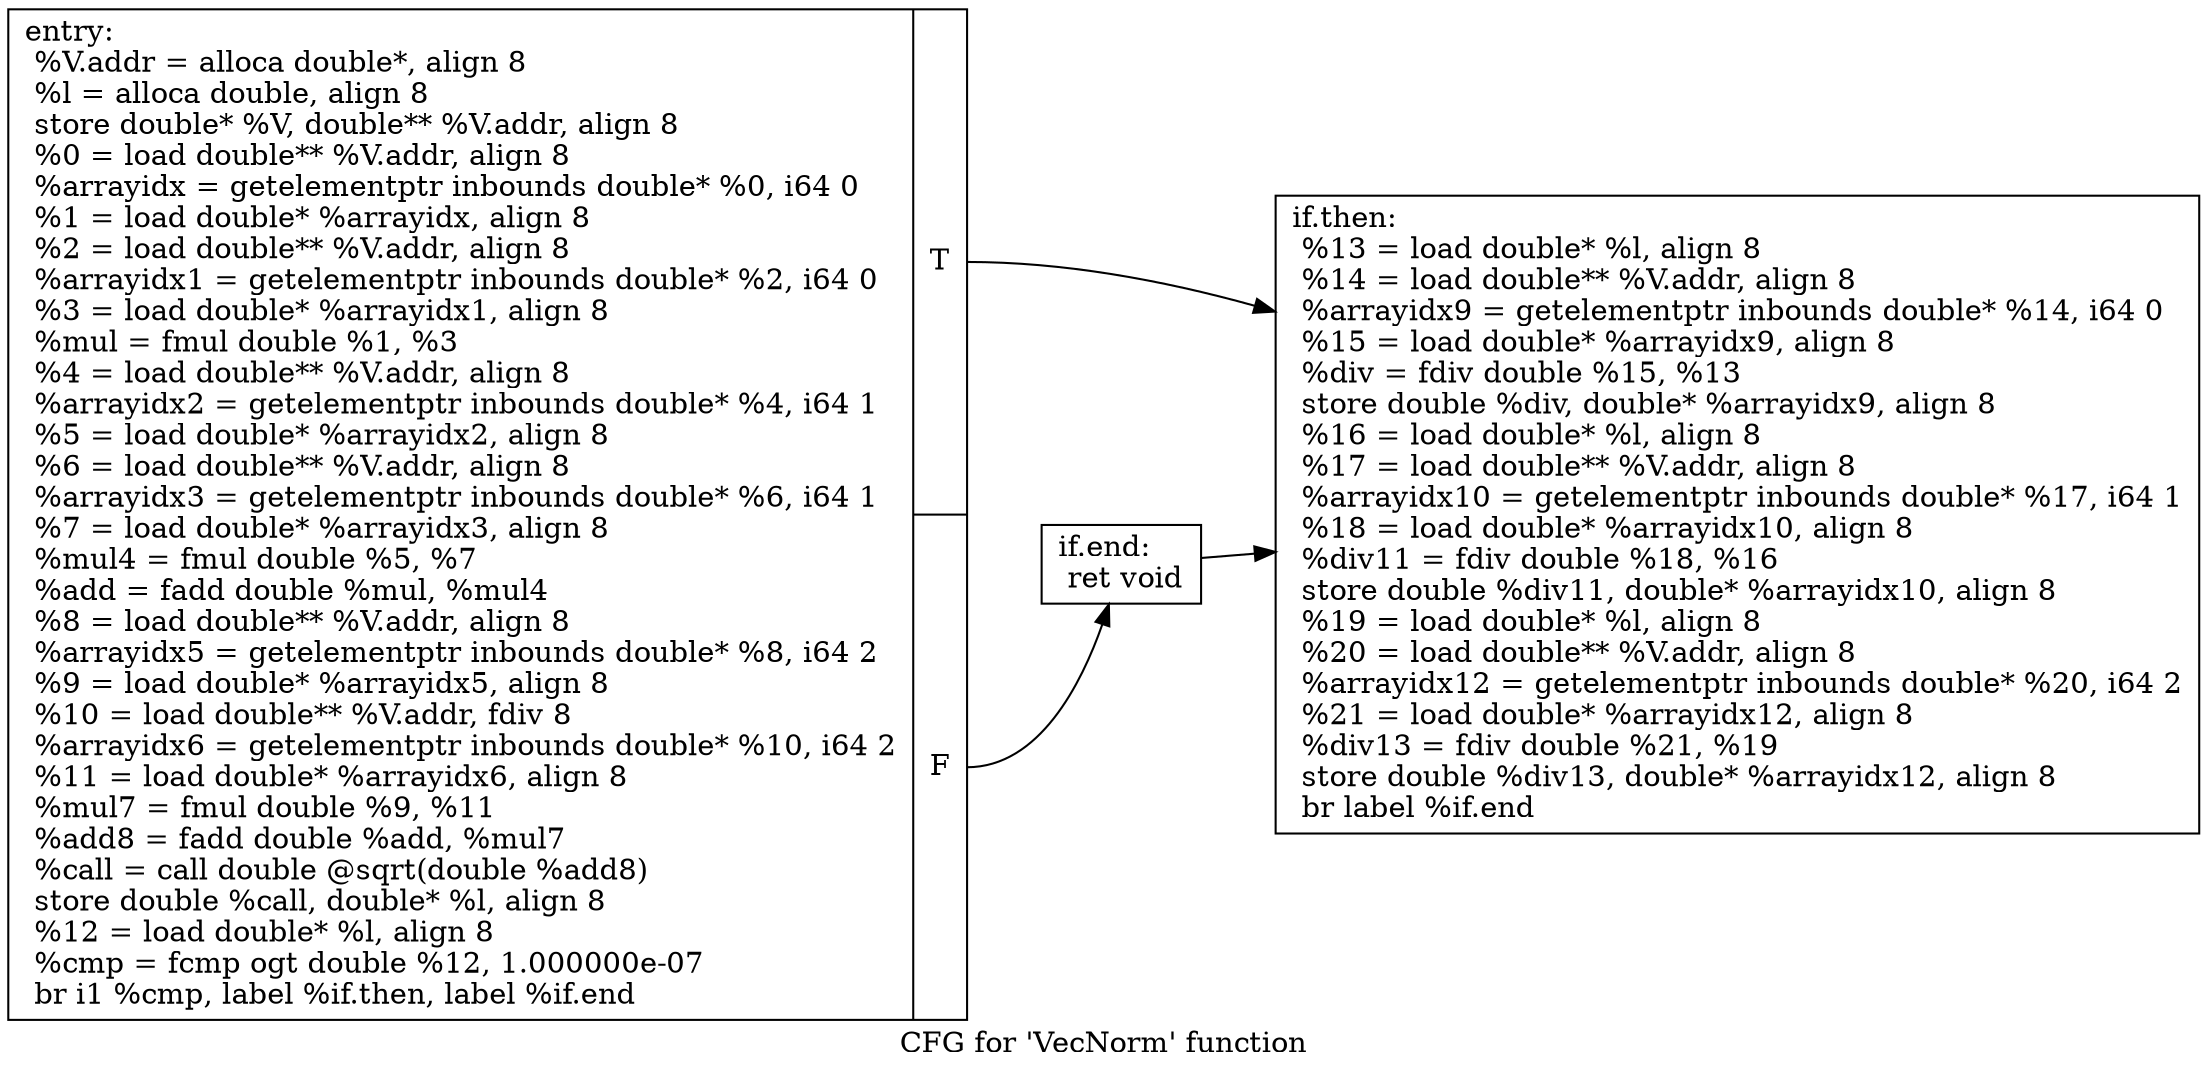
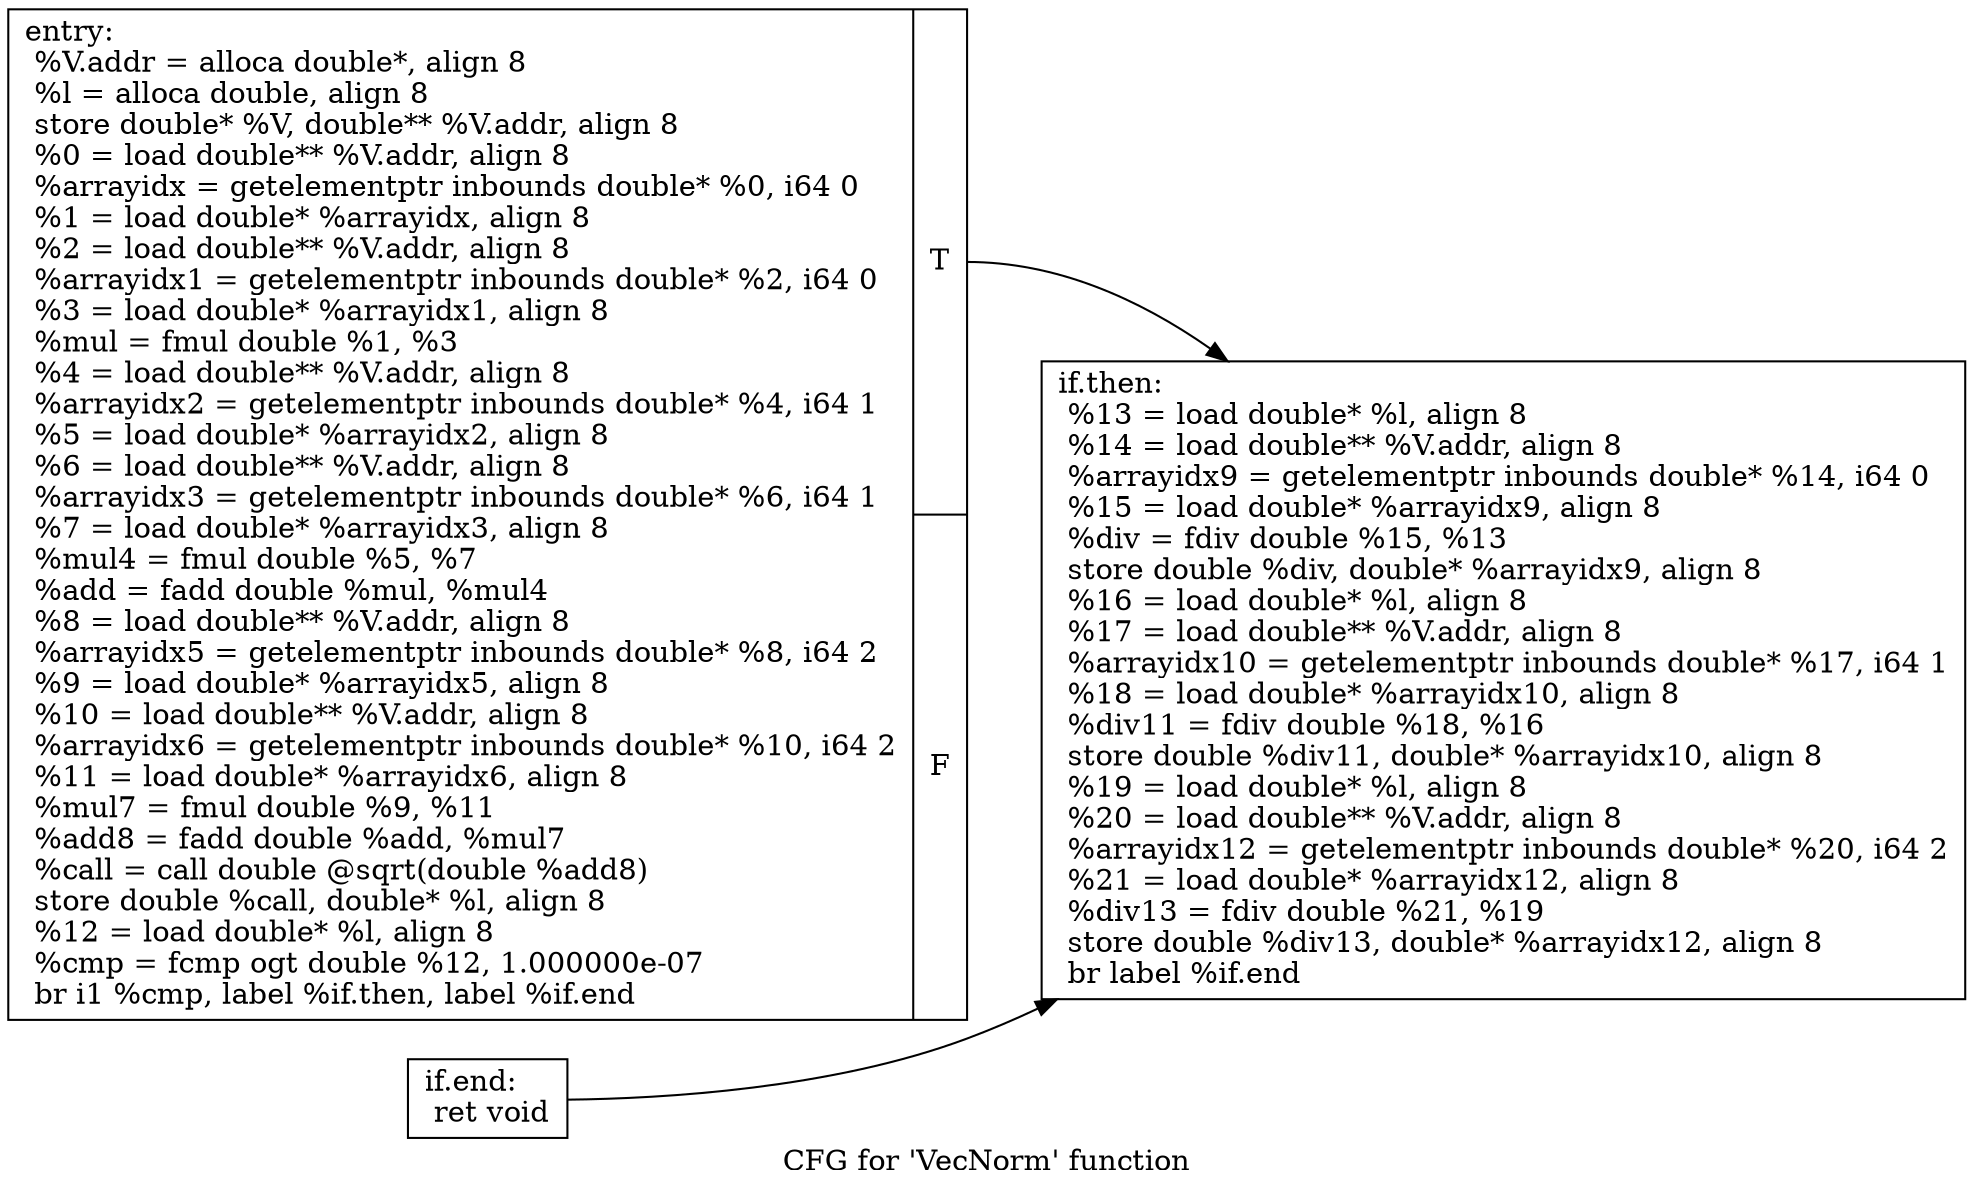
  digraph {
    label="CFG for 'VecNorm' function"
    rankdir=LR
    node [shape=record]
-   n1 [label="{entry:\l  %V.addr = alloca double*, align 8\l  %l = alloca double, align 8\l  store double* %V, double** %V.addr, align 8\l  %0 = load double** %V.addr, align 8\l  %arrayidx = getelementptr inbounds double* %0, i64 0\l  %1 = load double* %arrayidx, align 8\l  %2 = load double** %V.addr, align 8\l  %arrayidx1 = getelementptr inbounds double* %2, i64 0\l  %3 = load double* %arrayidx1, align 8\l  %mul = fmul double %1, %3\l  %4 = load double** %V.addr, align 8\l  %arrayidx2 = getelementptr inbounds double* %4, i64 1\l  %5 = load double* %arrayidx2, align 8\l  %6 = load double** %V.addr, align 8\l  %arrayidx3 = getelementptr inbounds double* %6, i64 1\l  %7 = load double* %arrayidx3, align 8\l  %mul4 = fmul double %5, %7\l  %add = fadd double %mul, %mul4\l  %8 = load double** %V.addr, align 8\l  %arrayidx5 = getelementptr inbounds double* %8, i64 2\l  %9 = load double* %arrayidx5, align 8\l  %10 = load double** %V.addr, fdiv 8\l  %arrayidx6 = getelementptr inbounds double* %10, i64 2\l  %11 = load double* %arrayidx6, align 8\l  %mul7 = fmul double %9, %11\l  %add8 = fadd double %add, %mul7\l  %call = call double @sqrt(double %add8)\l  store double %call, double* %l, align 8\l  %12 = load double* %l, align 8\l  %cmp = fcmp ogt double %12, 1.000000e-07\l  br i1 %cmp, label %if.then, label %if.end\l|{<s0>T|<s1>F}}"]
+   n1 [label="{entry:\l  %V.addr = alloca double*, align 8\l  %l = alloca double, align 8\l  store double* %V, double** %V.addr, align 8\l  %0 = load double** %V.addr, align 8\l  %arrayidx = getelementptr inbounds double* %0, i64 0\l  %1 = load double* %arrayidx, align 8\l  %2 = load double** %V.addr, align 8\l  %arrayidx1 = getelementptr inbounds double* %2, i64 0\l  %3 = load double* %arrayidx1, align 8\l  %mul = fmul double %1, %3\l  %4 = load double** %V.addr, align 8\l  %arrayidx2 = getelementptr inbounds double* %4, i64 1\l  %5 = load double* %arrayidx2, align 8\l  %6 = load double** %V.addr, align 8\l  %arrayidx3 = getelementptr inbounds double* %6, i64 1\l  %7 = load double* %arrayidx3, align 8\l  %mul4 = fmul double %5, %7\l  %add = fadd double %mul, %mul4\l  %8 = load double** %V.addr, align 8\l  %arrayidx5 = getelementptr inbounds double* %8, i64 2\l  %9 = load double* %arrayidx5, align 8\l  %10 = load double** %V.addr, align 8\l  %arrayidx6 = getelementptr inbounds double* %10, i64 2\l  %11 = load double* %arrayidx6, align 8\l  %mul7 = fmul double %9, %11\l  %add8 = fadd double %add, %mul7\l  %call = call double @sqrt(double %add8)\l  store double %call, double* %l, align 8\l  %12 = load double* %l, align 8\l  %cmp = fcmp ogt double %12, 1.000000e-07\l  br i1 %cmp, label %if.then, label %if.end\l|{<s0>T|<s1>F}}"]
    n2 [label="{if.then:                                          \l  %13 = load double* %l, align 8\l  %14 = load double** %V.addr, align 8\l  %arrayidx9 = getelementptr inbounds double* %14, i64 0\l  %15 = load double* %arrayidx9, align 8\l  %div = fdiv double %15, %13\l  store double %div, double* %arrayidx9, align 8\l  %16 = load double* %l, align 8\l  %17 = load double** %V.addr, align 8\l  %arrayidx10 = getelementptr inbounds double* %17, i64 1\l  %18 = load double* %arrayidx10, align 8\l  %div11 = fdiv double %18, %16\l  store double %div11, double* %arrayidx10, align 8\l  %19 = load double* %l, align 8\l  %20 = load double** %V.addr, align 8\l  %arrayidx12 = getelementptr inbounds double* %20, i64 2\l  %21 = load double* %arrayidx12, align 8\l  %div13 = fdiv double %21, %19\l  store double %div13, double* %arrayidx12, align 8\l  br label %if.end\l}"]
    n3 [label="{if.end:                                           \l  ret void\l}"]
    n1 -> n2 [tailport=s0]
-   n1 -> n3 [tailport=s1]
    n3 -> n2
  }
